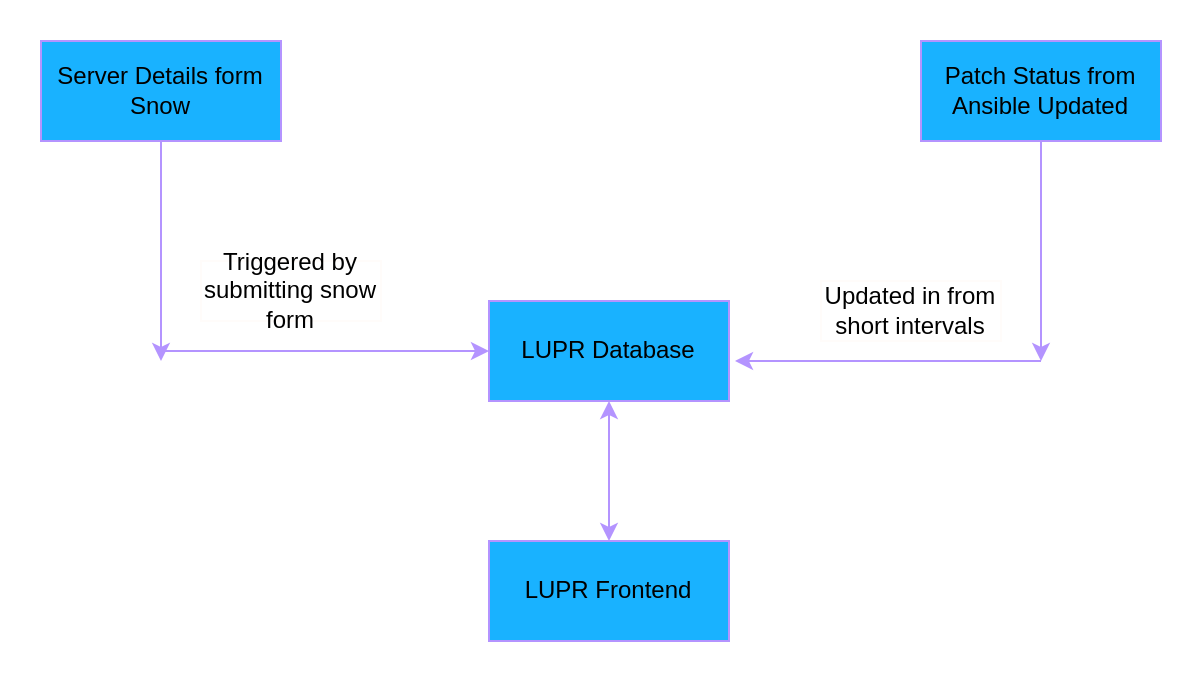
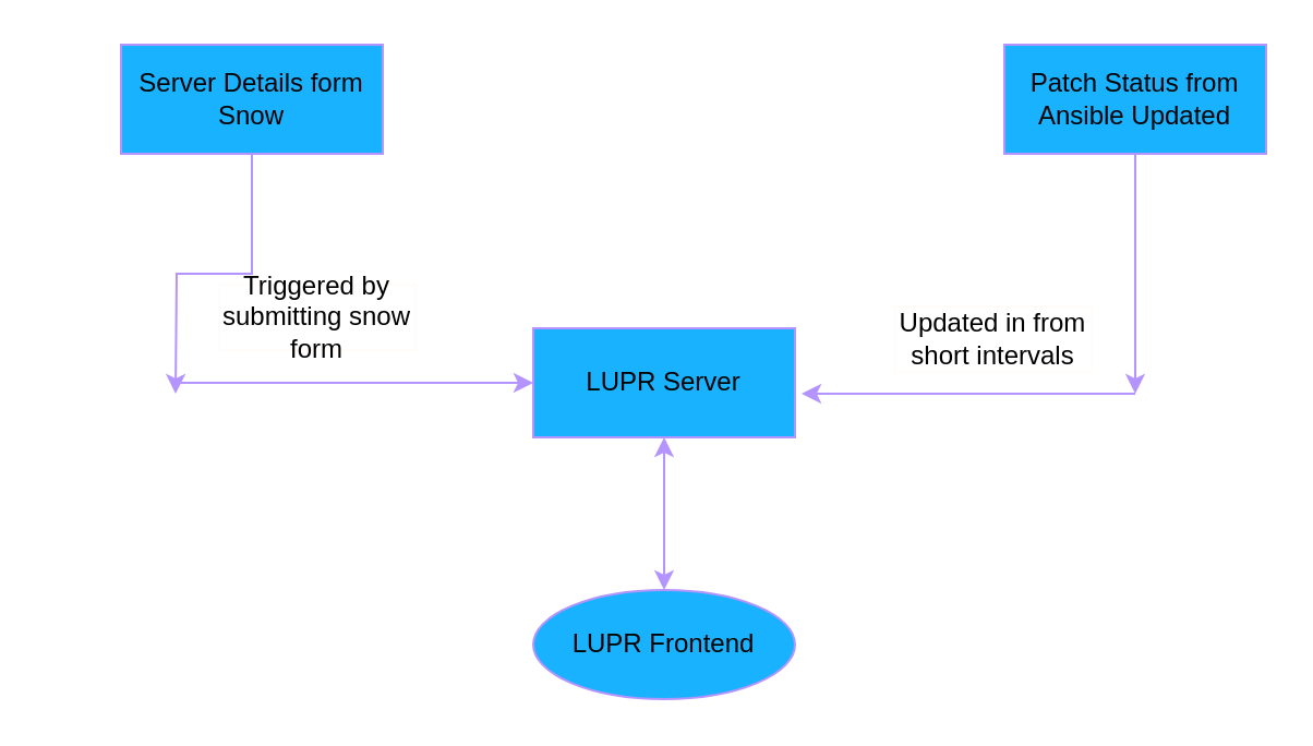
  <mxCell id="0" />
  <mxCell id="1" parent="0" />
  <mxCell id="2" style="edgeStyle=orthogonalEdgeStyle;rounded=0;orthogonalLoop=1;jettySize=auto;html=1;strokeColor=#B494FF;fillColor=#8B33FF;" edge="1" parent="1" source="3"><mxGeometry relative="1" as="geometry"><mxPoint x="80" y="180" as="targetPoint" /></mxGeometry></mxCell>
- <mxCell id="3" value="Server Details form Snow" style="rounded=0;whiteSpace=wrap;html=1;strokeColor=#B494FF;fillColor=#19B2FF;" vertex="1" parent="1"><mxGeometry x="20" y="20" width="120" height="50" as="geometry" /></mxCell>
- <mxCell id="4" value="LUPR Database" style="rounded=0;whiteSpace=wrap;html=1;strokeColor=#B494FF;fillColor=#19B2FF;" vertex="1" parent="1"><mxGeometry x="244" y="150" width="120" height="50" as="geometry" /></mxCell>
+ <mxCell id="3" value="Server Details form Snow" style="rounded=0;whiteSpace=wrap;html=1;strokeColor=#B494FF;fillColor=#19B2FF;" vertex="1" parent="1"><mxGeometry x="55" y="20" width="120" height="50" as="geometry" /></mxCell>
+ <mxCell id="4" value="LUPR Server" style="rounded=0;whiteSpace=wrap;html=1;strokeColor=#B494FF;fillColor=#19B2FF;" vertex="1" parent="1"><mxGeometry x="244" y="150" width="120" height="50" as="geometry" /></mxCell>
  <mxCell id="5" style="edgeStyle=orthogonalEdgeStyle;rounded=0;orthogonalLoop=1;jettySize=auto;html=1;strokeColor=#B494FF;fillColor=#19B2FF;" edge="1" parent="1" source="6"><mxGeometry relative="1" as="geometry"><mxPoint x="520" y="180" as="targetPoint" /></mxGeometry></mxCell>
  <mxCell id="6" value="Patch Status from Ansible Updated" style="rounded=0;whiteSpace=wrap;html=1;strokeColor=#B494FF;fillColor=#19B2FF;" vertex="1" parent="1"><mxGeometry x="460" y="20" width="120" height="50" as="geometry" /></mxCell>
- <mxCell id="7" value="LUPR Frontend" style="rounded=0;whiteSpace=wrap;html=1;strokeColor=#B494FF;fillColor=#19B2FF;" vertex="1" parent="1"><mxGeometry x="244" y="270" width="120" height="50" as="geometry" /></mxCell>
+ <mxCell id="7" value="LUPR Frontend" style="ellipse;whiteSpace=wrap;html=1;strokeColor=#B494FF;fillColor=#19B2FF;" vertex="1" parent="1"><mxGeometry x="244" y="270" width="120" height="50" as="geometry" /></mxCell>
  <mxCell id="8" value="" style="endArrow=classic;startArrow=classic;html=1;entryX=0.5;entryY=1;entryDx=0;entryDy=0;exitX=0.5;exitY=0;exitDx=0;exitDy=0;strokeColor=#B494FF;fillColor=#19B2FF;" edge="1" parent="1" source="7" target="4"><mxGeometry width="50" height="50" relative="1" as="geometry"><mxPoint x="300" y="270" as="sourcePoint" /><mxPoint x="350" y="220" as="targetPoint" /></mxGeometry></mxCell>
  <mxCell id="9" value="" style="endArrow=classic;html=1;entryX=0;entryY=0.5;entryDx=0;entryDy=0;strokeColor=#B494FF;fillColor=#19B2FF;" edge="1" parent="1" target="4"><mxGeometry width="50" height="50" relative="1" as="geometry"><mxPoint x="80" y="175" as="sourcePoint" /><mxPoint x="130" y="120" as="targetPoint" /></mxGeometry></mxCell>
  <mxCell id="10" value="" style="endArrow=classic;html=1;strokeColor=#B494FF;fillColor=#19B2FF;" edge="1" parent="1"><mxGeometry width="50" height="50" relative="1" as="geometry"><mxPoint x="520" y="180" as="sourcePoint" /><mxPoint x="367" y="180" as="targetPoint" /></mxGeometry></mxCell>
  <mxCell id="11" value="Triggered by submitting snow form" style="text;html=1;strokeColor=#FFFCFA;fillColor=none;align=center;verticalAlign=middle;whiteSpace=wrap;rounded=0;" vertex="1" parent="1"><mxGeometry x="100" y="130" width="90" height="30" as="geometry" /></mxCell>
  <mxCell id="12" value="Updated in from short intervals" style="text;html=1;strokeColor=#FFFCFA;fillColor=none;align=center;verticalAlign=middle;whiteSpace=wrap;rounded=0;" vertex="1" parent="1"><mxGeometry x="410" y="140" width="90" height="30" as="geometry" /></mxCell>
